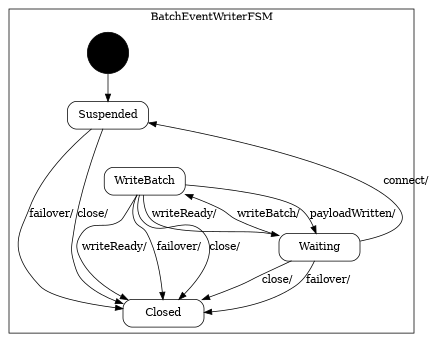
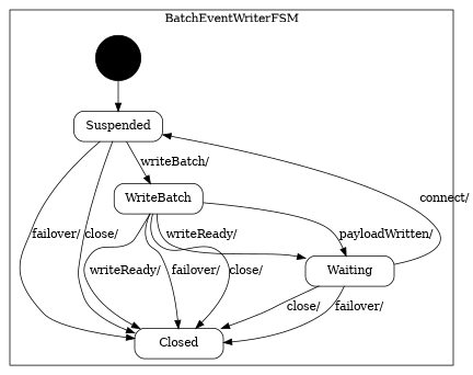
  digraph {
    node [shape=Mrecord]
    n1 [label="{Suspended}" width=1.5]
    n2 [label="{Waiting}" width=1.5]
    n3 [label="{Closed}" width=1.5]
    n4 [label="{WriteBatch}" width=1.5]
    "%5" [fillcolor=black shape=circle style=filled width=0.25]
    subgraph cluster_1 {
      label=BatchEventWriterFSM
      n1
      n2
      n3
      n4
      "%5"
    }
    n1 -> n3 [label="failover/\l"]
    n1 -> n3 [label="close/\l"]
    n2 -> n1 [label="connect/\l"]
    n2 -> n3 [label="failover/\l"]
    n2 -> n3 [label="close/\l"]
-   n2 -> n4 [label="writeBatch/\l"]
+   n1 -> n4 [label="writeBatch/\l"]
    n4 -> n2 [label="writeReady/\l"]
    n4 -> n2 [label="payloadWritten/\l"]
    n4 -> n3 [label="writeReady/\l"]
    n4 -> n3 [label="failover/\l"]
    n4 -> n3 [label="close/\l"]
    "%5" -> n1
  }
